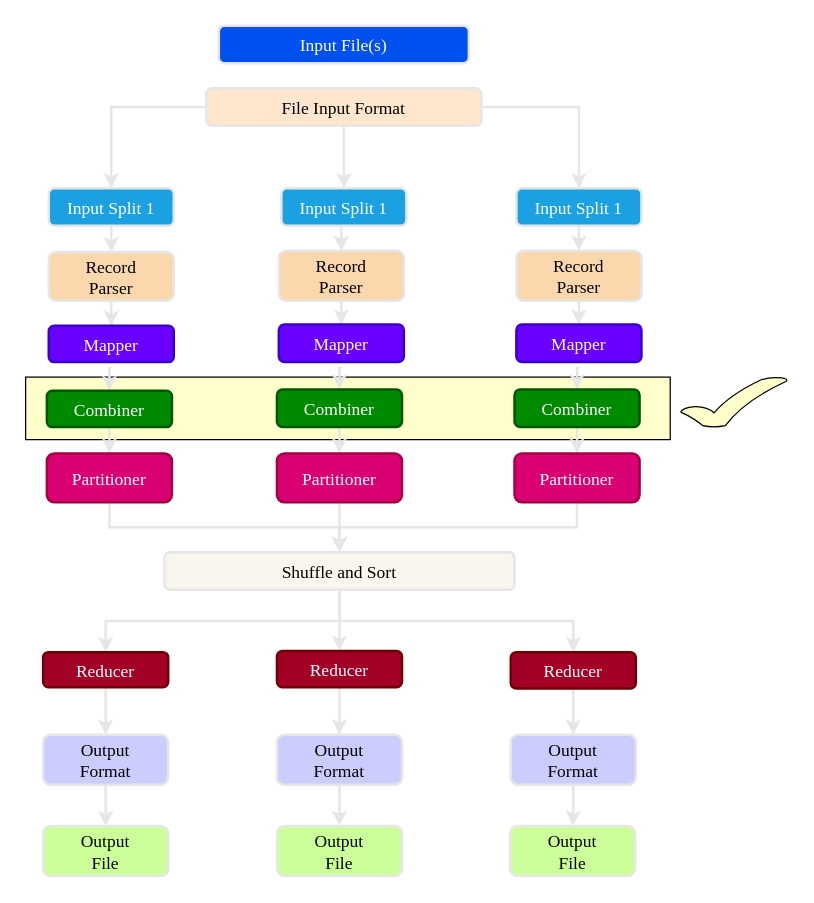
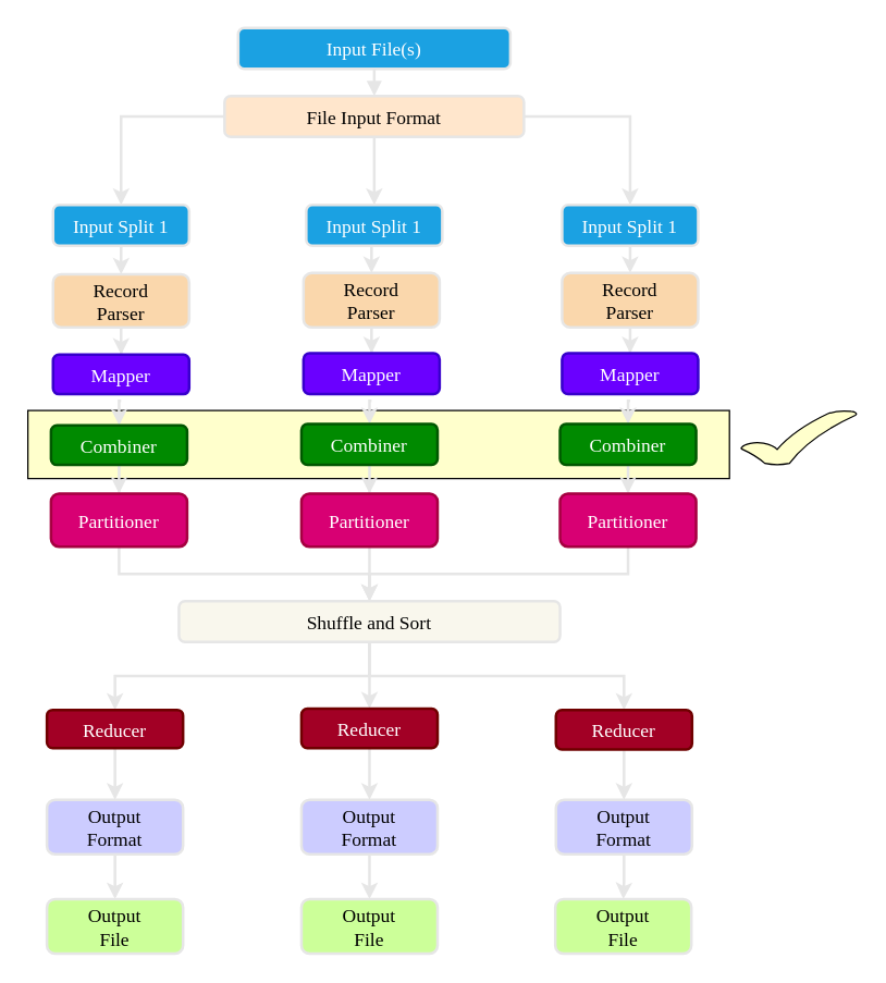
  <mxCell id="0" />
  <mxCell id="1" parent="0" />
  <mxCell id="2" value="" style="rounded=0;whiteSpace=wrap;html=1;fillColor=#FFFFCC;" vertex="1" parent="1"><mxGeometry x="20" y="301" width="515.5" height="50" as="geometry" /></mxCell>
- <mxCell id="3" value="Input File(s)" style="rounded=1;fillColor=#0050ef;shadow=0;fontStyle=0;fontColor=#ffffff;fontSize=14;strokeWidth=2;strokeColor=#E6E6E6;fontFamily=Verdana;" parent="1" vertex="1"><mxGeometry x="174.5" y="20" width="200" height="30" as="geometry" /></mxCell>
+ <mxCell id="3" value="Input File(s)" style="rounded=1;fillColor=#1ba1e2;shadow=0;fontStyle=0;fontColor=#ffffff;fontSize=14;strokeWidth=2;strokeColor=#E6E6E6;fontFamily=Verdana;" parent="1" vertex="1"><mxGeometry x="174.5" y="20" width="200" height="30" as="geometry" /></mxCell>
  <mxCell id="4" value="" style="edgeStyle=orthogonalEdgeStyle;rounded=0;orthogonalLoop=1;jettySize=auto;shadow=0;fontSize=14;strokeWidth=2;strokeColor=#E6E6E6;fontStyle=0;fontFamily=Verdana;" parent="1" source="7" target="30" edge="1"><mxGeometry relative="1" as="geometry" /></mxCell>
  <mxCell id="5" value="" style="edgeStyle=orthogonalEdgeStyle;rounded=0;orthogonalLoop=1;jettySize=auto;entryX=0.5;entryY=0;entryDx=0;entryDy=0;shadow=0;fontSize=14;strokeWidth=2;strokeColor=#E6E6E6;fontStyle=0;fontFamily=Verdana;" parent="1" source="7" target="20" edge="1"><mxGeometry relative="1" as="geometry" /></mxCell>
  <mxCell id="6" value="" style="edgeStyle=orthogonalEdgeStyle;rounded=0;orthogonalLoop=1;jettySize=auto;entryX=0.5;entryY=0;entryDx=0;entryDy=0;shadow=0;fontSize=14;strokeWidth=2;strokeColor=#E6E6E6;fontStyle=0;fontFamily=Verdana;" parent="1" source="7" target="9" edge="1"><mxGeometry relative="1" as="geometry" /></mxCell>
  <mxCell id="7" value="File Input Format" style="rounded=1;fillColor=#ffe6cc;shadow=0;fontStyle=0;fontSize=14;strokeWidth=2;strokeColor=#E6E6E6;fontFamily=Verdana;" parent="1" vertex="1"><mxGeometry x="164.5" y="70" width="220" height="30" as="geometry" /></mxCell>
  <mxCell id="8" value="" style="edgeStyle=orthogonalEdgeStyle;rounded=0;orthogonalLoop=1;jettySize=auto;exitX=0.5;exitY=1;exitDx=0;exitDy=0;entryX=0.5;entryY=0;entryDx=0;entryDy=0;strokeWidth=2;shadow=0;fontStyle=0;fontSize=14;strokeColor=#E6E6E6;fontFamily=Verdana;" parent="1" source="9" target="12" edge="1"><mxGeometry relative="1" as="geometry" /></mxCell>
  <mxCell id="9" value="Input Split 1" style="rounded=1;fillColor=#1ba1e2;shadow=0;fontStyle=0;fontColor=#ffffff;fontSize=14;strokeWidth=2;strokeColor=#E6E6E6;fontFamily=Verdana;" parent="1" vertex="1"><mxGeometry x="38.5" y="150" width="100" height="30" as="geometry" /></mxCell>
+ <mxCell id="10" value="" style="edgeStyle=elbowEdgeStyle;elbow=vertical;strokeWidth=2;endArrow=block;endFill=1;fontStyle=0;shadow=0;fontSize=14;strokeColor=#E6E6E6;fontFamily=Verdana;" parent="1" source="3" target="7" edge="1"><mxGeometry x="-480.75" y="-74.5" width="100" height="100" as="geometry"><mxPoint x="-466.75" y="25.5" as="sourcePoint" /><mxPoint x="-366.75" y="-74.5" as="targetPoint" /></mxGeometry></mxCell>
  <mxCell id="11" value="" style="edgeStyle=orthogonalEdgeStyle;rounded=0;orthogonalLoop=1;jettySize=auto;entryX=0.5;entryY=0;entryDx=0;entryDy=0;strokeWidth=2;shadow=0;fontStyle=0;fontSize=14;strokeColor=#E6E6E6;fontFamily=Verdana;" parent="1" source="12" target="14" edge="1"><mxGeometry relative="1" as="geometry" /></mxCell>
  <mxCell id="12" value="Record &#10;Parser" style="rounded=1;fillColor=#fad7ac;shadow=0;fontStyle=0;fontSize=14;strokeWidth=2;strokeColor=#E6E6E6;fontFamily=Verdana;" parent="1" vertex="1"><mxGeometry x="38.5" y="201" width="100" height="39" as="geometry" /></mxCell>
  <mxCell id="13" value="" style="edgeStyle=orthogonalEdgeStyle;rounded=0;orthogonalLoop=1;jettySize=auto;entryX=0.5;entryY=0;entryDx=0;entryDy=0;strokeWidth=2;shadow=0;fontStyle=0;fontSize=14;strokeColor=#E6E6E6;fontFamily=Verdana;" parent="1" target="16" edge="1"><mxGeometry relative="1" as="geometry"><mxPoint x="88.5" y="294" as="sourcePoint" /></mxGeometry></mxCell>
  <mxCell id="14" value="Mapper" style="rounded=1;fillColor=#6a00ff;shadow=0;fontStyle=0;fontSize=14;strokeWidth=2;strokeColor=#3700CC;fontFamily=Verdana;fontColor=#ffffff;" parent="1" vertex="1"><mxGeometry x="38.5" y="260" width="100" height="29" as="geometry" /></mxCell>
  <mxCell id="15" value="" style="edgeStyle=orthogonalEdgeStyle;rounded=0;orthogonalLoop=1;jettySize=auto;entryX=0.5;entryY=0;entryDx=0;entryDy=0;shadow=0;strokeWidth=2;fontStyle=0;fontSize=14;strokeColor=#E6E6E6;fontFamily=Verdana;" parent="1" source="16" target="18" edge="1"><mxGeometry relative="1" as="geometry" /></mxCell>
  <mxCell id="16" value="Combiner" style="rounded=1;fillColor=#008a00;shadow=0;fontStyle=0;fontSize=14;strokeWidth=2;strokeColor=#005700;fontFamily=Verdana;fontColor=#ffffff;" parent="1" vertex="1"><mxGeometry x="37" y="312" width="100" height="29" as="geometry" /></mxCell>
  <mxCell id="17" value="" style="edgeStyle=orthogonalEdgeStyle;rounded=0;orthogonalLoop=1;jettySize=auto;entryX=0.5;entryY=0;entryDx=0;entryDy=0;shadow=0;strokeWidth=2;fontStyle=0;fontSize=14;strokeColor=#E6E6E6;fontFamily=Verdana;" parent="1" source="18" target="42" edge="1"><mxGeometry relative="1" as="geometry" /></mxCell>
  <mxCell id="18" value="Partitioner" style="rounded=1;fillColor=#d80073;shadow=0;fontStyle=0;fontSize=14;fontColor=#ffffff;strokeWidth=2;strokeColor=#A50040;fontFamily=Verdana;" parent="1" vertex="1"><mxGeometry x="37" y="362" width="100" height="39" as="geometry" /></mxCell>
  <mxCell id="19" value="" style="edgeStyle=orthogonalEdgeStyle;rounded=0;orthogonalLoop=1;jettySize=auto;exitX=0.5;exitY=1;exitDx=0;exitDy=0;entryX=0.5;entryY=0;entryDx=0;entryDy=0;strokeWidth=2;shadow=0;fontStyle=0;fontSize=14;strokeColor=#E6E6E6;fontFamily=Verdana;" parent="1" source="20" target="22" edge="1"><mxGeometry relative="1" as="geometry" /></mxCell>
  <mxCell id="20" value="Input Split 1" style="rounded=1;fillColor=#1ba1e2;shadow=0;fontStyle=0;fontColor=#ffffff;fontSize=14;strokeWidth=2;strokeColor=#E6E6E6;fontFamily=Verdana;" parent="1" vertex="1"><mxGeometry x="224.5" y="150" width="100" height="30" as="geometry" /></mxCell>
  <mxCell id="21" value="" style="edgeStyle=orthogonalEdgeStyle;rounded=0;orthogonalLoop=1;jettySize=auto;entryX=0.5;entryY=0;entryDx=0;entryDy=0;strokeWidth=2;shadow=0;fontStyle=0;fontSize=14;strokeColor=#E6E6E6;fontFamily=Verdana;" parent="1" source="22" target="24" edge="1"><mxGeometry relative="1" as="geometry" /></mxCell>
  <mxCell id="22" value="Record &#10;Parser" style="rounded=1;fillColor=#fad7ac;shadow=0;fontStyle=0;fontSize=14;strokeWidth=2;strokeColor=#E6E6E6;fontFamily=Verdana;" parent="1" vertex="1"><mxGeometry x="222.5" y="200" width="100" height="40" as="geometry" /></mxCell>
  <mxCell id="23" value="" style="edgeStyle=orthogonalEdgeStyle;rounded=0;orthogonalLoop=1;jettySize=auto;entryX=0.5;entryY=0;entryDx=0;entryDy=0;strokeWidth=2;shadow=0;fontStyle=0;fontSize=14;strokeColor=#E6E6E6;fontFamily=Verdana;" parent="1" target="26" edge="1"><mxGeometry relative="1" as="geometry"><mxPoint x="272.5" y="294" as="sourcePoint" /></mxGeometry></mxCell>
  <mxCell id="24" value="Mapper" style="rounded=1;fillColor=#6a00ff;shadow=0;fontStyle=0;fontSize=14;strokeWidth=2;strokeColor=#3700CC;fontFamily=Verdana;fontColor=#ffffff;" parent="1" vertex="1"><mxGeometry x="222.5" y="259" width="100" height="30" as="geometry" /></mxCell>
  <mxCell id="25" value="" style="edgeStyle=orthogonalEdgeStyle;rounded=0;orthogonalLoop=1;jettySize=auto;shadow=0;strokeWidth=2;fontStyle=0;fontSize=14;strokeColor=#E6E6E6;fontFamily=Verdana;" parent="1" source="26" target="28" edge="1"><mxGeometry relative="1" as="geometry" /></mxCell>
  <mxCell id="26" value="Combiner" style="rounded=1;fillColor=#008a00;shadow=0;fontStyle=0;fontSize=14;strokeWidth=2;strokeColor=#005700;fontFamily=Verdana;fontColor=#ffffff;" parent="1" vertex="1"><mxGeometry x="221" y="311" width="100" height="30" as="geometry" /></mxCell>
  <mxCell id="27" value="" style="edgeStyle=orthogonalEdgeStyle;rounded=0;orthogonalLoop=1;jettySize=auto;entryX=0.5;entryY=0;entryDx=0;entryDy=0;strokeWidth=2;shadow=0;fontStyle=0;fontSize=14;strokeColor=#E6E6E6;fontFamily=Verdana;" parent="1" source="28" target="42" edge="1"><mxGeometry relative="1" as="geometry" /></mxCell>
  <mxCell id="28" value="Partitioner" style="rounded=1;fillColor=#d80073;shadow=0;fontStyle=0;fontSize=14;fontColor=#ffffff;strokeWidth=2;strokeColor=#A50040;fontFamily=Verdana;" parent="1" vertex="1"><mxGeometry x="221" y="362" width="100" height="39" as="geometry" /></mxCell>
  <mxCell id="29" value="" style="edgeStyle=orthogonalEdgeStyle;rounded=0;orthogonalLoop=1;jettySize=auto;exitX=0.5;exitY=1;exitDx=0;exitDy=0;entryX=0.5;entryY=0;entryDx=0;entryDy=0;strokeWidth=2;shadow=0;fontStyle=0;fontSize=14;strokeColor=#E6E6E6;fontFamily=Verdana;" parent="1" source="30" target="32" edge="1"><mxGeometry relative="1" as="geometry" /></mxCell>
  <mxCell id="30" value="Input Split 1" style="rounded=1;fillColor=#1ba1e2;shadow=0;fontStyle=0;fontColor=#ffffff;fontSize=14;strokeWidth=2;strokeColor=#E6E6E6;fontFamily=Verdana;" parent="1" vertex="1"><mxGeometry x="412.5" y="150" width="100" height="30" as="geometry" /></mxCell>
  <mxCell id="31" value="" style="edgeStyle=orthogonalEdgeStyle;rounded=0;orthogonalLoop=1;jettySize=auto;entryX=0.5;entryY=0;entryDx=0;entryDy=0;strokeWidth=2;shadow=0;fontStyle=0;fontSize=14;strokeColor=#E6E6E6;fontFamily=Verdana;" parent="1" source="32" target="34" edge="1"><mxGeometry relative="1" as="geometry" /></mxCell>
  <mxCell id="32" value="Record &#10;Parser" style="rounded=1;fillColor=#fad7ac;shadow=0;fontStyle=0;fontSize=14;strokeWidth=2;strokeColor=#E6E6E6;fontFamily=Verdana;" parent="1" vertex="1"><mxGeometry x="412.5" y="200" width="100" height="40" as="geometry" /></mxCell>
  <mxCell id="33" value="" style="edgeStyle=orthogonalEdgeStyle;rounded=0;orthogonalLoop=1;jettySize=auto;entryX=0.5;entryY=0;entryDx=0;entryDy=0;strokeWidth=2;shadow=0;fontStyle=0;fontSize=14;strokeColor=#E6E6E6;fontFamily=Verdana;" parent="1" target="36" edge="1"><mxGeometry relative="1" as="geometry"><mxPoint x="462.5" y="294" as="sourcePoint" /></mxGeometry></mxCell>
  <mxCell id="34" value="Mapper" style="rounded=1;fillColor=#6a00ff;shadow=0;fontStyle=0;fontSize=14;strokeWidth=2;strokeColor=#3700CC;fontFamily=Verdana;fontColor=#ffffff;" parent="1" vertex="1"><mxGeometry x="412.5" y="259" width="100" height="30" as="geometry" /></mxCell>
  <mxCell id="35" value="" style="edgeStyle=orthogonalEdgeStyle;rounded=0;orthogonalLoop=1;jettySize=auto;shadow=0;strokeWidth=2;fontStyle=0;fontSize=14;strokeColor=#E6E6E6;fontFamily=Verdana;" parent="1" source="36" target="38" edge="1"><mxGeometry relative="1" as="geometry" /></mxCell>
  <mxCell id="36" value="Combiner" style="rounded=1;fillColor=#008a00;shadow=0;fontStyle=0;fontSize=14;strokeWidth=2;strokeColor=#005700;fontFamily=Verdana;fontColor=#ffffff;" parent="1" vertex="1"><mxGeometry x="411" y="311" width="100" height="30" as="geometry" /></mxCell>
  <mxCell id="37" value="" style="edgeStyle=orthogonalEdgeStyle;rounded=0;orthogonalLoop=1;jettySize=auto;entryX=0.5;entryY=0;entryDx=0;entryDy=0;strokeWidth=2;shadow=0;fontStyle=0;fontSize=14;strokeColor=#E6E6E6;fontFamily=Verdana;" parent="1" source="38" target="42" edge="1"><mxGeometry relative="1" as="geometry" /></mxCell>
  <mxCell id="38" value="Partitioner" style="rounded=1;fillColor=#d80073;shadow=0;fontStyle=0;fontSize=14;fontColor=#ffffff;strokeWidth=2;strokeColor=#A50040;fontFamily=Verdana;" parent="1" vertex="1"><mxGeometry x="411" y="362" width="100" height="39" as="geometry" /></mxCell>
  <mxCell id="39" value="" style="edgeStyle=orthogonalEdgeStyle;rounded=0;orthogonalLoop=1;jettySize=auto;entryX=0.5;entryY=0;entryDx=0;entryDy=0;strokeWidth=2;shadow=0;fontStyle=0;fontSize=14;strokeColor=#E6E6E6;fontFamily=Verdana;" parent="1" source="42" target="46" edge="1"><mxGeometry relative="1" as="geometry" /></mxCell>
  <mxCell id="40" value="" style="edgeStyle=orthogonalEdgeStyle;rounded=0;orthogonalLoop=1;jettySize=auto;entryX=0.5;entryY=0;entryDx=0;entryDy=0;strokeWidth=2;shadow=0;fontStyle=0;fontSize=14;strokeColor=#E6E6E6;fontFamily=Verdana;" parent="1" source="42" target="44" edge="1"><mxGeometry relative="1" as="geometry" /></mxCell>
  <mxCell id="41" value="" style="edgeStyle=orthogonalEdgeStyle;rounded=0;orthogonalLoop=1;jettySize=auto;entryX=0.5;entryY=0;entryDx=0;entryDy=0;shadow=0;fontSize=14;strokeWidth=2;strokeColor=#E6E6E6;fontStyle=0;fontFamily=Verdana;" parent="1" source="42" target="48" edge="1"><mxGeometry relative="1" as="geometry" /></mxCell>
  <mxCell id="42" value="Shuffle and Sort" style="rounded=1;fillColor=#f9f7ed;shadow=0;fontStyle=0;fontSize=14;strokeWidth=2;strokeColor=#E6E6E6;fontFamily=Verdana;" parent="1" vertex="1"><mxGeometry x="131" y="441" width="280" height="30" as="geometry" /></mxCell>
  <mxCell id="43" value="" style="edgeStyle=orthogonalEdgeStyle;rounded=0;orthogonalLoop=1;jettySize=auto;entryX=0.5;entryY=0;entryDx=0;entryDy=0;strokeWidth=2;shadow=0;fontStyle=0;fontSize=14;strokeColor=#E6E6E6;fontFamily=Verdana;" parent="1" source="44" target="50" edge="1"><mxGeometry relative="1" as="geometry" /></mxCell>
  <mxCell id="44" value="Reducer" style="rounded=1;shadow=0;fontStyle=0;fontSize=14;fillColor=#a20025;strokeWidth=2;strokeColor=#6F0000;fontFamily=Verdana;fontColor=#ffffff;" parent="1" vertex="1"><mxGeometry x="34" y="521" width="100" height="28" as="geometry" /></mxCell>
  <mxCell id="45" value="" style="edgeStyle=orthogonalEdgeStyle;rounded=0;orthogonalLoop=1;jettySize=auto;entryX=0.5;entryY=0;entryDx=0;entryDy=0;strokeWidth=2;shadow=0;fontStyle=0;fontSize=14;strokeColor=#E6E6E6;fontFamily=Verdana;" parent="1" source="46" target="52" edge="1"><mxGeometry relative="1" as="geometry" /></mxCell>
  <mxCell id="46" value="Reducer" style="rounded=1;shadow=0;fontStyle=0;fontSize=14;fillColor=#a20025;strokeWidth=2;strokeColor=#6F0000;fontFamily=Verdana;fontColor=#ffffff;" parent="1" vertex="1"><mxGeometry x="221" y="520" width="100" height="29" as="geometry" /></mxCell>
  <mxCell id="47" value="" style="edgeStyle=orthogonalEdgeStyle;rounded=0;orthogonalLoop=1;jettySize=auto;strokeWidth=2;shadow=0;fontStyle=0;fontSize=14;strokeColor=#E6E6E6;fontFamily=Verdana;" parent="1" source="48" target="54" edge="1"><mxGeometry relative="1" as="geometry" /></mxCell>
  <mxCell id="48" value="Reducer" style="rounded=1;shadow=0;fontStyle=0;fontSize=14;fillColor=#a20025;strokeWidth=2;strokeColor=#6F0000;fontFamily=Verdana;fontColor=#ffffff;" parent="1" vertex="1"><mxGeometry x="408" y="521" width="100" height="29" as="geometry" /></mxCell>
  <mxCell id="49" value="" style="edgeStyle=orthogonalEdgeStyle;rounded=0;orthogonalLoop=1;jettySize=auto;strokeWidth=2;shadow=0;fontStyle=0;fontSize=14;strokeColor=#E6E6E6;fontFamily=Verdana;" parent="1" source="50" target="55" edge="1"><mxGeometry relative="1" as="geometry" /></mxCell>
  <mxCell id="50" value="Output &#10;Format" style="rounded=1;shadow=0;fontStyle=0;fontSize=14;fillColor=#CCCCFF;strokeWidth=2;strokeColor=#E6E6E6;fontFamily=Verdana;" parent="1" vertex="1"><mxGeometry x="34" y="587" width="100" height="40" as="geometry" /></mxCell>
  <mxCell id="51" value="" style="edgeStyle=orthogonalEdgeStyle;rounded=0;orthogonalLoop=1;jettySize=auto;strokeWidth=2;shadow=0;fontStyle=0;fontSize=14;strokeColor=#E6E6E6;fontFamily=Verdana;" parent="1" source="52" target="56" edge="1"><mxGeometry relative="1" as="geometry" /></mxCell>
  <mxCell id="52" value="Output &#10;Format" style="rounded=1;shadow=0;fontStyle=0;fontSize=14;fillColor=#CCCCFF;strokeWidth=2;strokeColor=#E6E6E6;fontFamily=Verdana;" parent="1" vertex="1"><mxGeometry x="221" y="587" width="100" height="40" as="geometry" /></mxCell>
  <mxCell id="53" value="" style="edgeStyle=orthogonalEdgeStyle;rounded=0;orthogonalLoop=1;jettySize=auto;strokeWidth=2;shadow=0;fontStyle=0;fontSize=14;strokeColor=#E6E6E6;fontFamily=Verdana;" parent="1" source="54" target="57" edge="1"><mxGeometry relative="1" as="geometry" /></mxCell>
  <mxCell id="54" value="Output &#10;Format" style="rounded=1;shadow=0;fontStyle=0;fontSize=14;fillColor=#CCCCFF;strokeWidth=2;strokeColor=#E6E6E6;fontFamily=Verdana;" parent="1" vertex="1"><mxGeometry x="408" y="587" width="100" height="40" as="geometry" /></mxCell>
  <mxCell id="55" value="Output&#10;File" style="rounded=1;shadow=0;fontStyle=0;fontSize=14;fillColor=#CCFF99;strokeWidth=2;strokeColor=#E6E6E6;fontFamily=Verdana;" parent="1" vertex="1"><mxGeometry x="34" y="660" width="100" height="40" as="geometry" /></mxCell>
  <mxCell id="56" value="Output&#10;File" style="rounded=1;shadow=0;fontStyle=0;fontSize=14;fillColor=#CCFF99;strokeWidth=2;strokeColor=#E6E6E6;fontFamily=Verdana;" parent="1" vertex="1"><mxGeometry x="221" y="660" width="100" height="40" as="geometry" /></mxCell>
  <mxCell id="57" value="Output&#10;File" style="rounded=1;shadow=0;fontStyle=0;fontSize=14;fillColor=#CCFF99;strokeWidth=2;strokeColor=#E6E6E6;fontFamily=Verdana;" parent="1" vertex="1"><mxGeometry x="407.5" y="660" width="100" height="40" as="geometry" /></mxCell>
  <mxCell id="58" value="" style="verticalLabelPosition=bottom;verticalAlign=top;html=1;shape=mxgraph.basic.tick;fillColor=#FFFFCC;" vertex="1" parent="1"><mxGeometry x="544" y="301" width="85" height="40" as="geometry" /></mxCell>
